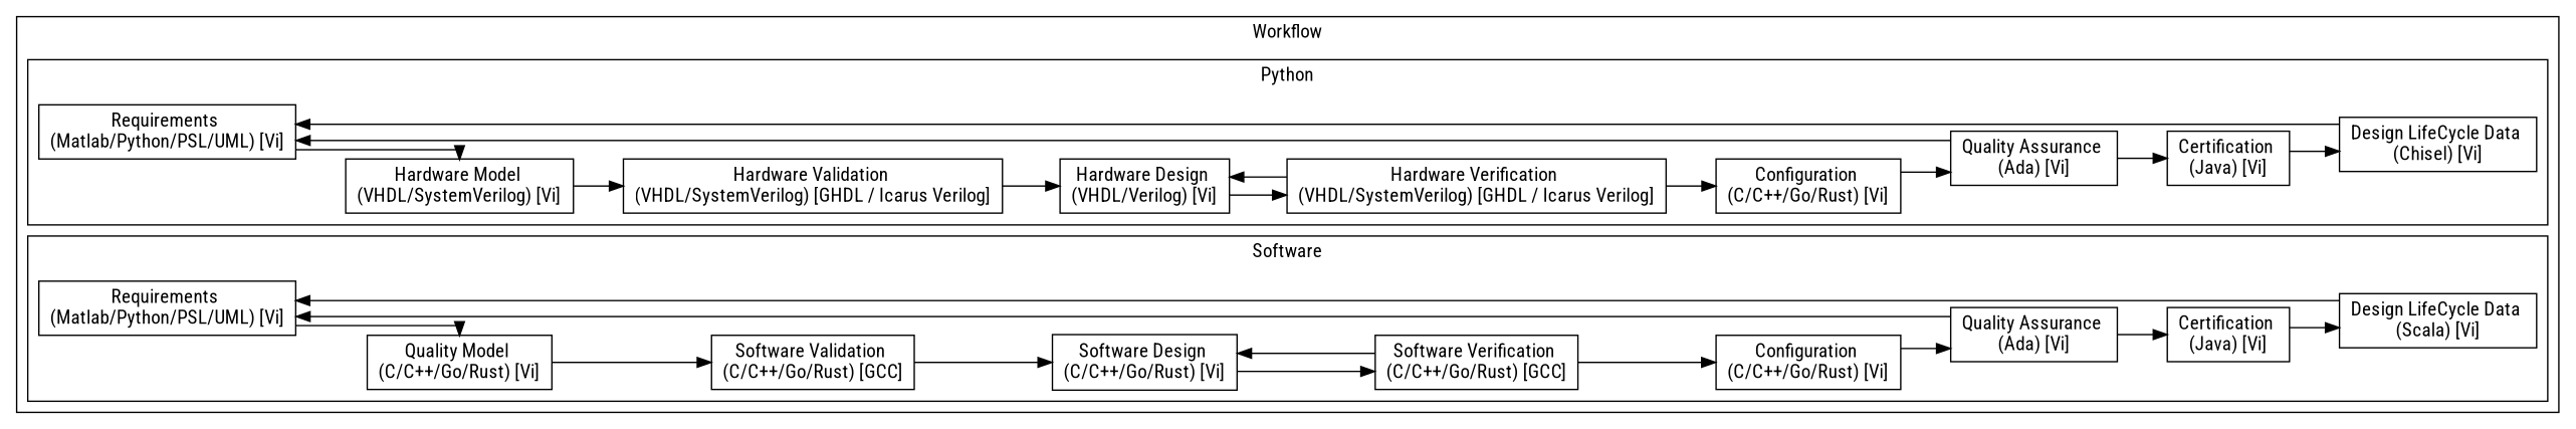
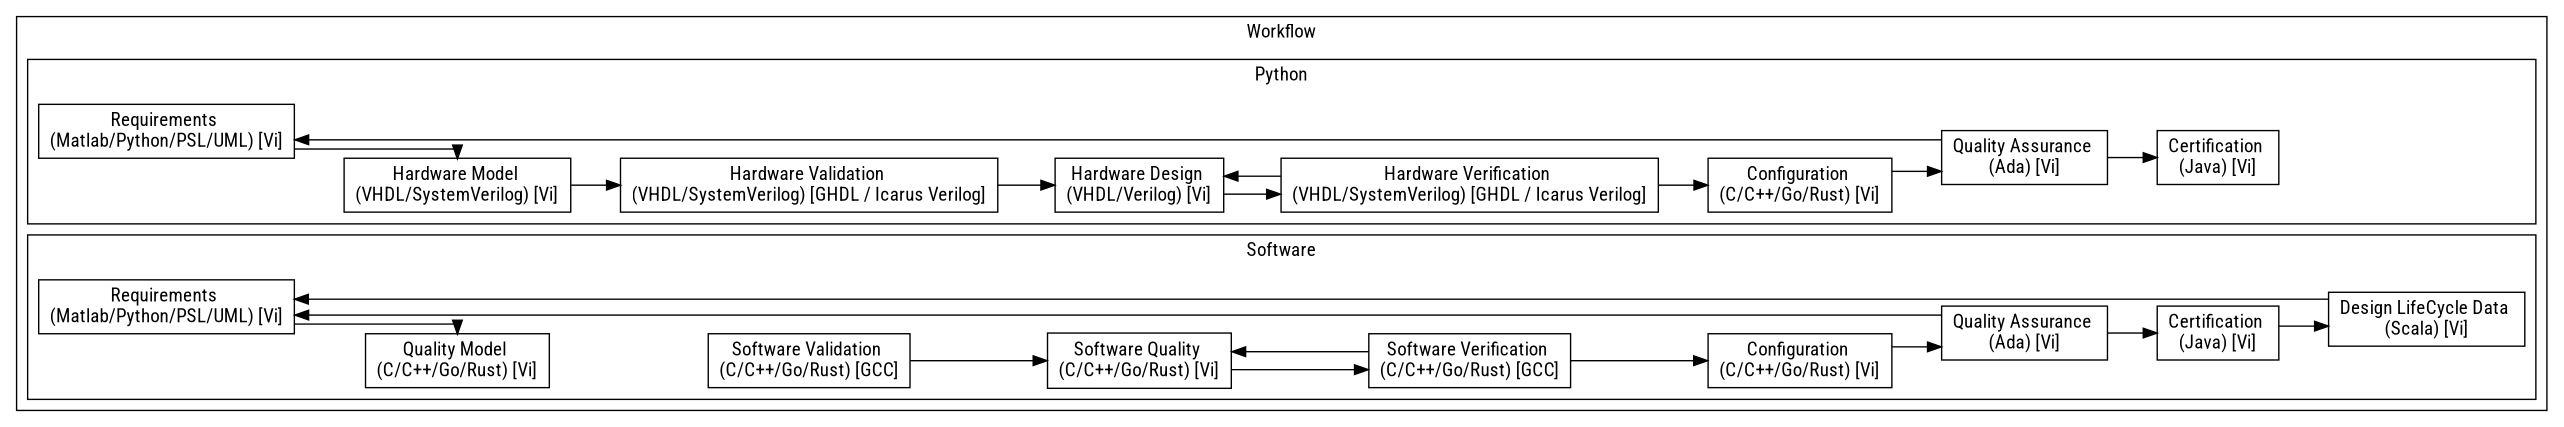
  digraph {
    fontname="Roboto Condensed"
    rankdir=LR
    splines=ortho
    node [fontname="Roboto Condensed" shape=record]
    edge [fontname="Roboto Condensed"]
    n1 [label="Requirements \n(Matlab/Python/PSL/UML) [Vi]"]
    n2 [label="Hardware Model \n(VHDL/SystemVerilog) [Vi]"]
    n3 [label="Hardware Validation \n(VHDL/SystemVerilog) [GHDL / Icarus Verilog]"]
    n4 [label="Hardware Design \n(VHDL/Verilog) [Vi]"]
    n5 [label="Hardware Verification \n(VHDL/SystemVerilog) [GHDL / Icarus Verilog]"]
    n6 [label="Configuration \n(C/C++/Go/Rust) [Vi]"]
    n7 [label="Quality Assurance \n(Ada) [Vi]"]
    n8 [label="Certification \n(Java) [Vi]"]
-   n9 [label="Design LifeCycle Data \n(Chisel) [Vi]"]
    n10 [label="Requirements \n(Matlab/Python/PSL/UML) [Vi]"]
    n11 [label="Quality Model \n(C/C++/Go/Rust) [Vi]"]
    n12 [label="Software Validation \n(C/C++/Go/Rust) [GCC]"]
-   n13 [label="Software Design \n(C/C++/Go/Rust) [Vi]"]
+   n13 [label="Software Quality \n(C/C++/Go/Rust) [Vi]"]
    n14 [label="Software Verification \n(C/C++/Go/Rust) [GCC]"]
    n15 [label="Configuration \n(C/C++/Go/Rust) [Vi]"]
    n16 [label="Quality Assurance \n(Ada) [Vi]"]
    n17 [label="Certification \n(Java) [Vi]"]
    n18 [label="Design LifeCycle Data \n(Scala) [Vi]"]
    subgraph cluster_1 {
      label=Workflow
      subgraph cluster_2 {
        label=Python
        n1
        n2
        n3
        n4
        n5
        n6
        n7
        n8
-       n9
      }
      subgraph cluster_3 {
        label=Software
        n10
        n11
        n12
        n13
        n14
        n15
        n16
        n17
        n18
      }
    }
    n1 -> n2
    n2 -> n3
    n3 -> n4
    n4 -> n5
    n5 -> n4
    n5 -> n6
    n6 -> n7
    n7 -> n1
    n7 -> n8
-   n8 -> n9
-   n9 -> n1
    n10 -> n11
-   n11 -> n12
    n12 -> n13
    n13 -> n14
    n14 -> n13
    n14 -> n15
    n15 -> n16
    n16 -> n10
    n16 -> n17
    n17 -> n18
    n18 -> n10
  }
